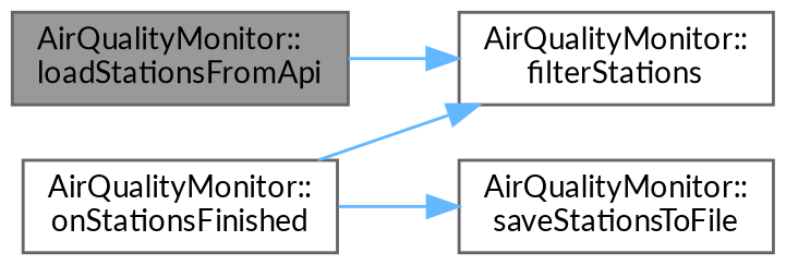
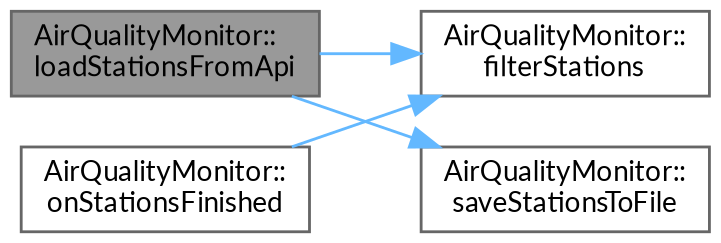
  digraph {
    fontname=Lato
    rankdir=LR
    node [color=grey40 fillcolor=white fontname=Lato fontsize=10 shape=box style=filled]
    edge [color=steelblue1 fontname=Lato fontsize=10 labelfontname=Helvetica labelfontsize=10 style=solid]
    n1 [color=gray40 fillcolor=grey60 fontcolor=black height=0.2 label="AirQualityMonitor::\lloadStationsFromApi" width=0.4]
    n2 [height=0.2 label="AirQualityMonitor::\lfilterStations" width=0.4]
    n3 [height=0.2 label="AirQualityMonitor::\lonStationsFinished" width=0.4]
    n4 [height=0.2 label="AirQualityMonitor::\lsaveStationsToFile" width=0.4]
    n1 -> n2
    n3 -> n2
-   n3 -> n4
+   n1 -> n4
  }
